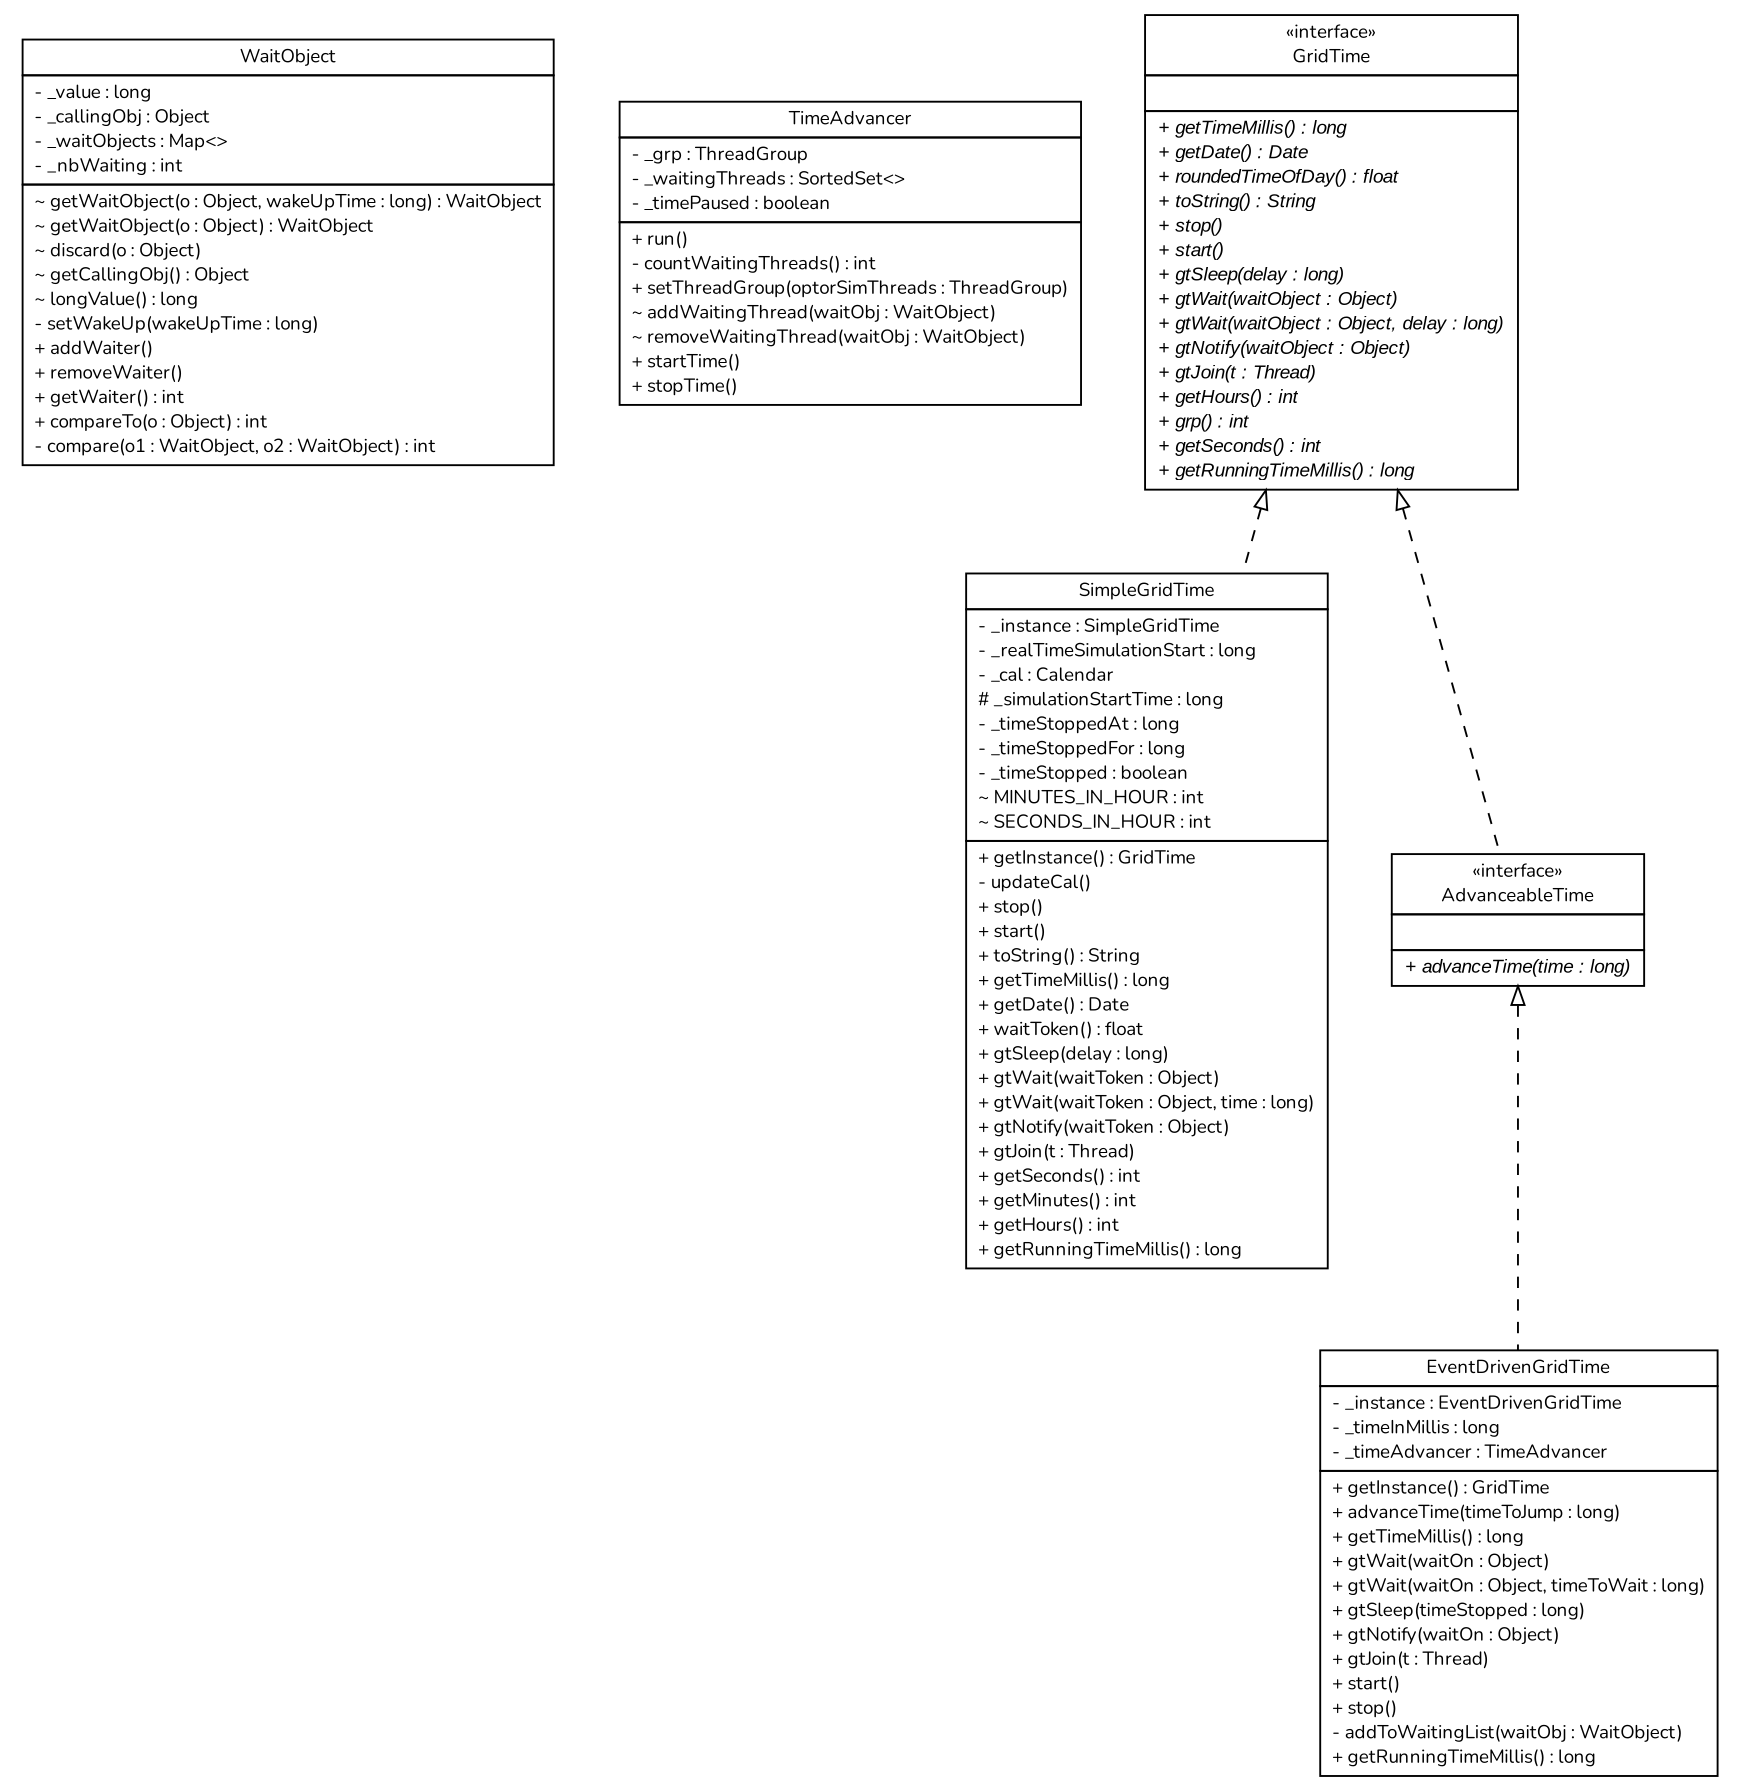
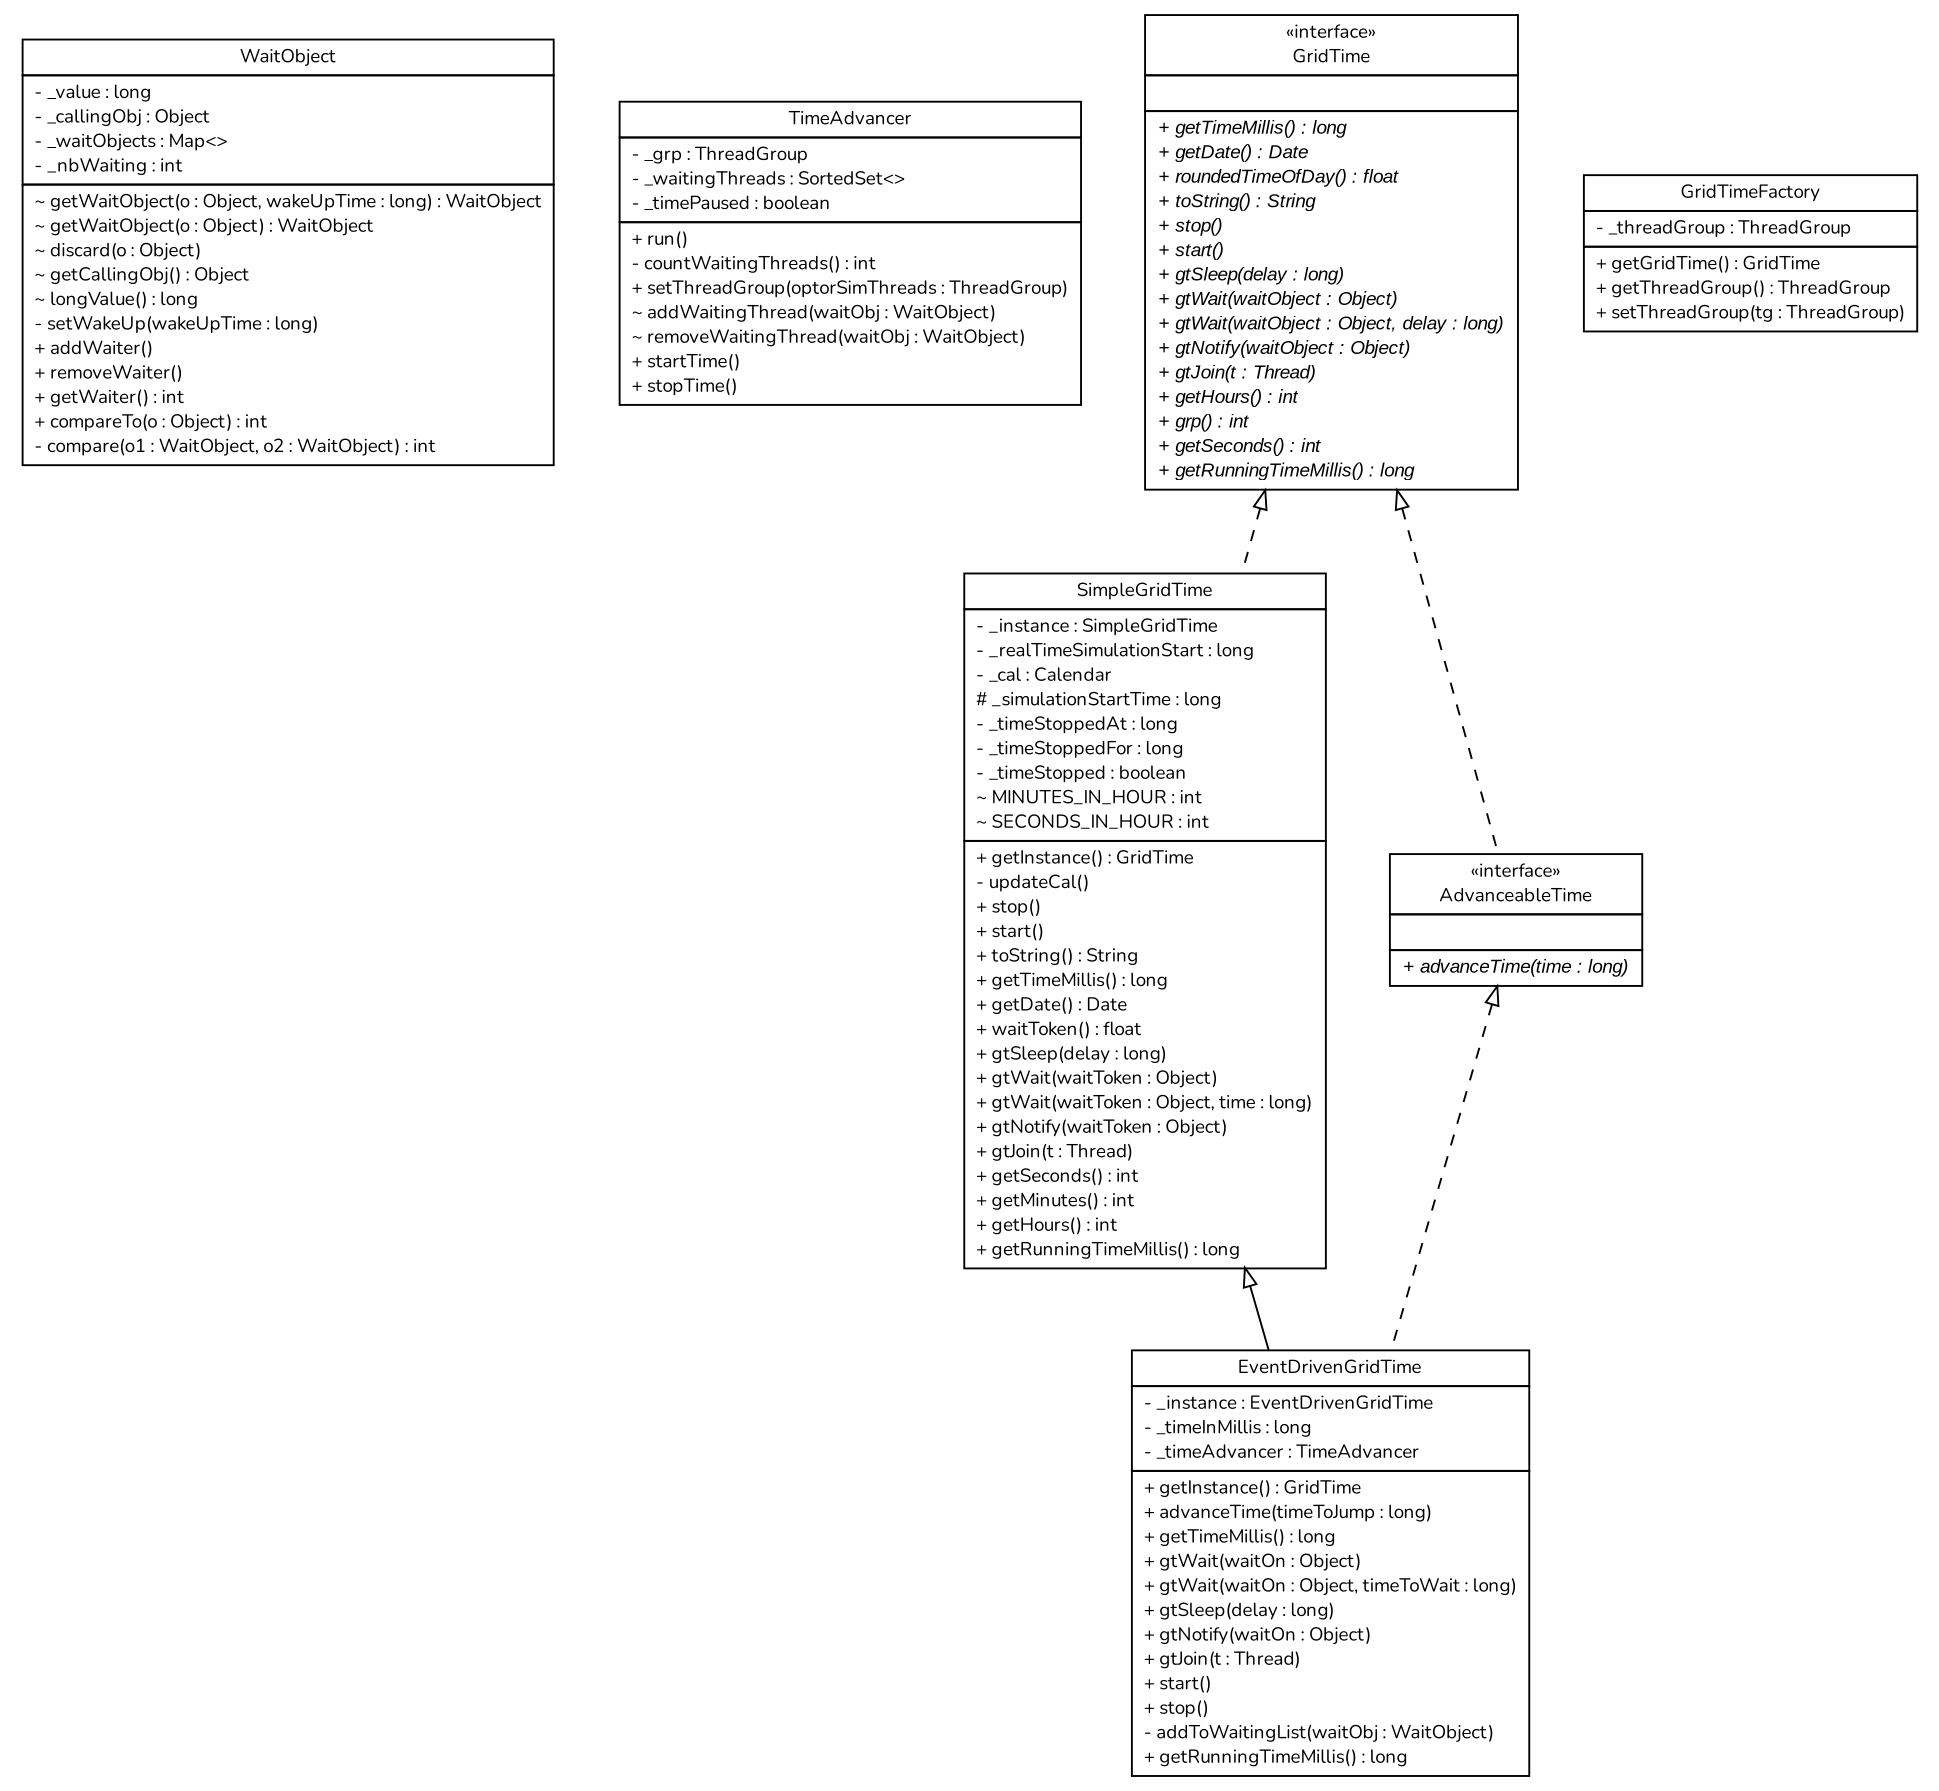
  digraph {
    fontname=Nunito
    nodesep=0.25
    ranksep=0.5
    node [fontcolor=black fontname=Nunito fontsize=10.0 shape=plaintext]
    edge [arrowtail=empty dir=back fontname=Nunito fontsize=10 headport=p labelfontname=arial labelfontsize=10 tailport=p style=dashed]
    n1 [label=<<table title="org.edg.data.replication.optorsim.time.WaitObject" border="0" cellborder="1" cellspacing="0" cellpadding="2" port="p" href="./WaitObject.html"> 		<tr><td><table border="0" cellspacing="0" cellpadding="1"> <tr><td align="center" balign="center"> WaitObject </td></tr> 		</table></td></tr> 		<tr><td><table border="0" cellspacing="0" cellpadding="1"> <tr><td align="left" balign="left"> - _value : long </td></tr> <tr><td align="left" balign="left"> - _callingObj : Object </td></tr> <tr><td align="left" balign="left"> - _waitObjects : Map&lt;&gt; </td></tr> <tr><td align="left" balign="left"> - _nbWaiting : int </td></tr> 		</table></td></tr> 		<tr><td><table border="0" cellspacing="0" cellpadding="1"> <tr><td align="left" balign="left"> ~ getWaitObject(o : Object, wakeUpTime : long) : WaitObject </td></tr> <tr><td align="left" balign="left"> ~ getWaitObject(o : Object) : WaitObject </td></tr> <tr><td align="left" balign="left"> ~ discard(o : Object) </td></tr> <tr><td align="left" balign="left"> ~ getCallingObj() : Object </td></tr> <tr><td align="left" balign="left"> ~ longValue() : long </td></tr> <tr><td align="left" balign="left"> - setWakeUp(wakeUpTime : long) </td></tr> <tr><td align="left" balign="left"> + addWaiter() </td></tr> <tr><td align="left" balign="left"> + removeWaiter() </td></tr> <tr><td align="left" balign="left"> + getWaiter() : int </td></tr> <tr><td align="left" balign="left"> + compareTo(o : Object) : int </td></tr> <tr><td align="left" balign="left"> - compare(o1 : WaitObject, o2 : WaitObject) : int </td></tr> 		</table></td></tr> 		</table>>]
    n2 [label=<<table title="org.edg.data.replication.optorsim.time.TimeAdvancer" border="0" cellborder="1" cellspacing="0" cellpadding="2" port="p" href="./TimeAdvancer.html"> 		<tr><td><table border="0" cellspacing="0" cellpadding="1"> <tr><td align="center" balign="center"> TimeAdvancer </td></tr> 		</table></td></tr> 		<tr><td><table border="0" cellspacing="0" cellpadding="1"> <tr><td align="left" balign="left"> - _grp : ThreadGroup </td></tr> <tr><td align="left" balign="left"> - _waitingThreads : SortedSet&lt;&gt; </td></tr> <tr><td align="left" balign="left"> - _timePaused : boolean </td></tr> 		</table></td></tr> 		<tr><td><table border="0" cellspacing="0" cellpadding="1"> <tr><td align="left" balign="left"> + run() </td></tr> <tr><td align="left" balign="left"> - countWaitingThreads() : int </td></tr> <tr><td align="left" balign="left"> + setThreadGroup(optorSimThreads : ThreadGroup) </td></tr> <tr><td align="left" balign="left"> ~ addWaitingThread(waitObj : WaitObject) </td></tr> <tr><td align="left" balign="left"> ~ removeWaitingThread(waitObj : WaitObject) </td></tr> <tr><td align="left" balign="left"> + startTime() </td></tr> <tr><td align="left" balign="left"> + stopTime() </td></tr> 		</table></td></tr> 		</table>>]
    n3 [label=<<table title="org.edg.data.replication.optorsim.time.SimpleGridTime" border="0" cellborder="1" cellspacing="0" cellpadding="2" port="p" href="./SimpleGridTime.html"> 		<tr><td><table border="0" cellspacing="0" cellpadding="1"> <tr><td align="center" balign="center"> SimpleGridTime </td></tr> 		</table></td></tr> 		<tr><td><table border="0" cellspacing="0" cellpadding="1"> <tr><td align="left" balign="left"> - _instance : SimpleGridTime </td></tr> <tr><td align="left" balign="left"> - _realTimeSimulationStart : long </td></tr> <tr><td align="left" balign="left"> - _cal : Calendar </td></tr> <tr><td align="left" balign="left"> # _simulationStartTime : long </td></tr> <tr><td align="left" balign="left"> - _timeStoppedAt : long </td></tr> <tr><td align="left" balign="left"> - _timeStoppedFor : long </td></tr> <tr><td align="left" balign="left"> - _timeStopped : boolean </td></tr> <tr><td align="left" balign="left"> ~ MINUTES_IN_HOUR : int </td></tr> <tr><td align="left" balign="left"> ~ SECONDS_IN_HOUR : int </td></tr> 		</table></td></tr> 		<tr><td><table border="0" cellspacing="0" cellpadding="1"> <tr><td align="left" balign="left"> + getInstance() : GridTime </td></tr> <tr><td align="left" balign="left"> - updateCal() </td></tr> <tr><td align="left" balign="left"> + stop() </td></tr> <tr><td align="left" balign="left"> + start() </td></tr> <tr><td align="left" balign="left"> + toString() : String </td></tr> <tr><td align="left" balign="left"> + getTimeMillis() : long </td></tr> <tr><td align="left" balign="left"> + getDate() : Date </td></tr> <tr><td align="left" balign="left"> + waitToken() : float </td></tr> <tr><td align="left" balign="left"> + gtSleep(delay : long) </td></tr> <tr><td align="left" balign="left"> + gtWait(waitToken : Object) </td></tr> <tr><td align="left" balign="left"> + gtWait(waitToken : Object, time : long) </td></tr> <tr><td align="left" balign="left"> + gtNotify(waitToken : Object) </td></tr> <tr><td align="left" balign="left"> + gtJoin(t : Thread) </td></tr> <tr><td align="left" balign="left"> + getSeconds() : int </td></tr> <tr><td align="left" balign="left"> + getMinutes() : int </td></tr> <tr><td align="left" balign="left"> + getHours() : int </td></tr> <tr><td align="left" balign="left"> + getRunningTimeMillis() : long </td></tr> 		</table></td></tr> 		</table>>]
-   n4 [label=<<table title="org.edg.data.replication.optorsim.time.EventDrivenGridTime" border="0" cellborder="1" cellspacing="0" cellpadding="2" port="p" href="./EventDrivenGridTime.html"> 		<tr><td><table border="0" cellspacing="0" cellpadding="1"> <tr><td align="center" balign="center"> EventDrivenGridTime </td></tr> 		</table></td></tr> 		<tr><td><table border="0" cellspacing="0" cellpadding="1"> <tr><td align="left" balign="left"> - _instance : EventDrivenGridTime </td></tr> <tr><td align="left" balign="left"> - _timeInMillis : long </td></tr> <tr><td align="left" balign="left"> - _timeAdvancer : TimeAdvancer </td></tr> 		</table></td></tr> 		<tr><td><table border="0" cellspacing="0" cellpadding="1"> <tr><td align="left" balign="left"> + getInstance() : GridTime </td></tr> <tr><td align="left" balign="left"> + advanceTime(timeToJump : long) </td></tr> <tr><td align="left" balign="left"> + getTimeMillis() : long </td></tr> <tr><td align="left" balign="left"> + gtWait(waitOn : Object) </td></tr> <tr><td align="left" balign="left"> + gtWait(waitOn : Object, timeToWait : long) </td></tr> <tr><td align="left" balign="left"> + gtSleep(timeStopped : long) </td></tr> <tr><td align="left" balign="left"> + gtNotify(waitOn : Object) </td></tr> <tr><td align="left" balign="left"> + gtJoin(t : Thread) </td></tr> <tr><td align="left" balign="left"> + start() </td></tr> <tr><td align="left" balign="left"> + stop() </td></tr> <tr><td align="left" balign="left"> - addToWaitingList(waitObj : WaitObject) </td></tr> <tr><td align="left" balign="left"> + getRunningTimeMillis() : long </td></tr> 		</table></td></tr> 		</table>>]
+   n4 [label=<<table title="org.edg.data.replication.optorsim.time.EventDrivenGridTime" border="0" cellborder="1" cellspacing="0" cellpadding="2" port="p" href="./EventDrivenGridTime.html"> 		<tr><td><table border="0" cellspacing="0" cellpadding="1"> <tr><td align="center" balign="center"> EventDrivenGridTime </td></tr> 		</table></td></tr> 		<tr><td><table border="0" cellspacing="0" cellpadding="1"> <tr><td align="left" balign="left"> - _instance : EventDrivenGridTime </td></tr> <tr><td align="left" balign="left"> - _timeInMillis : long </td></tr> <tr><td align="left" balign="left"> - _timeAdvancer : TimeAdvancer </td></tr> 		</table></td></tr> 		<tr><td><table border="0" cellspacing="0" cellpadding="1"> <tr><td align="left" balign="left"> + getInstance() : GridTime </td></tr> <tr><td align="left" balign="left"> + advanceTime(timeToJump : long) </td></tr> <tr><td align="left" balign="left"> + getTimeMillis() : long </td></tr> <tr><td align="left" balign="left"> + gtWait(waitOn : Object) </td></tr> <tr><td align="left" balign="left"> + gtWait(waitOn : Object, timeToWait : long) </td></tr> <tr><td align="left" balign="left"> + gtSleep(delay : long) </td></tr> <tr><td align="left" balign="left"> + gtNotify(waitOn : Object) </td></tr> <tr><td align="left" balign="left"> + gtJoin(t : Thread) </td></tr> <tr><td align="left" balign="left"> + start() </td></tr> <tr><td align="left" balign="left"> + stop() </td></tr> <tr><td align="left" balign="left"> - addToWaitingList(waitObj : WaitObject) </td></tr> <tr><td align="left" balign="left"> + getRunningTimeMillis() : long </td></tr> 		</table></td></tr> 		</table>>]
+   n5 [label=<<table title="org.edg.data.replication.optorsim.time.GridTimeFactory" border="0" cellborder="1" cellspacing="0" cellpadding="2" port="p" href="./GridTimeFactory.html"> 		<tr><td><table border="0" cellspacing="0" cellpadding="1"> <tr><td align="center" balign="center"> GridTimeFactory </td></tr> 		</table></td></tr> 		<tr><td><table border="0" cellspacing="0" cellpadding="1"> <tr><td align="left" balign="left"> - _threadGroup : ThreadGroup </td></tr> 		</table></td></tr> 		<tr><td><table border="0" cellspacing="0" cellpadding="1"> <tr><td align="left" balign="left"> + getGridTime() : GridTime </td></tr> <tr><td align="left" balign="left"> + getThreadGroup() : ThreadGroup </td></tr> <tr><td align="left" balign="left"> + setThreadGroup(tg : ThreadGroup) </td></tr> 		</table></td></tr> 		</table>>]
    n6 [label=<<table title="org.edg.data.replication.optorsim.time.GridTime" border="0" cellborder="1" cellspacing="0" cellpadding="2" port="p" href="./GridTime.html"> 		<tr><td><table border="0" cellspacing="0" cellpadding="1"> <tr><td align="center" balign="center"> &#171;interface&#187; </td></tr> <tr><td align="center" balign="center"> GridTime </td></tr> 		</table></td></tr> 		<tr><td><table border="0" cellspacing="0" cellpadding="1"> <tr><td align="left" balign="left">  </td></tr> 		</table></td></tr> 		<tr><td><table border="0" cellspacing="0" cellpadding="1"> <tr><td align="left" balign="left"><font face="arial italic" point-size="10.0"> + getTimeMillis() : long </font></td></tr> <tr><td align="left" balign="left"><font face="arial italic" point-size="10.0"> + getDate() : Date </font></td></tr> <tr><td align="left" balign="left"><font face="arial italic" point-size="10.0"> + roundedTimeOfDay() : float </font></td></tr> <tr><td align="left" balign="left"><font face="arial italic" point-size="10.0"> + toString() : String </font></td></tr> <tr><td align="left" balign="left"><font face="arial italic" point-size="10.0"> + stop() </font></td></tr> <tr><td align="left" balign="left"><font face="arial italic" point-size="10.0"> + start() </font></td></tr> <tr><td align="left" balign="left"><font face="arial italic" point-size="10.0"> + gtSleep(delay : long) </font></td></tr> <tr><td align="left" balign="left"><font face="arial italic" point-size="10.0"> + gtWait(waitObject : Object) </font></td></tr> <tr><td align="left" balign="left"><font face="arial italic" point-size="10.0"> + gtWait(waitObject : Object, delay : long) </font></td></tr> <tr><td align="left" balign="left"><font face="arial italic" point-size="10.0"> + gtNotify(waitObject : Object) </font></td></tr> <tr><td align="left" balign="left"><font face="arial italic" point-size="10.0"> + gtJoin(t : Thread) </font></td></tr> <tr><td align="left" balign="left"><font face="arial italic" point-size="10.0"> + getHours() : int </font></td></tr> <tr><td align="left" balign="left"><font face="arial italic" point-size="10.0"> + grp() : int </font></td></tr> <tr><td align="left" balign="left"><font face="arial italic" point-size="10.0"> + getSeconds() : int </font></td></tr> <tr><td align="left" balign="left"><font face="arial italic" point-size="10.0"> + getRunningTimeMillis() : long </font></td></tr> 		</table></td></tr> 		</table>>]
    n7 [label=<<table title="org.edg.data.replication.optorsim.time.AdvanceableTime" border="0" cellborder="1" cellspacing="0" cellpadding="2" port="p" href="./AdvanceableTime.html"> 		<tr><td><table border="0" cellspacing="0" cellpadding="1"> <tr><td align="center" balign="center"> &#171;interface&#187; </td></tr> <tr><td align="center" balign="center"> AdvanceableTime </td></tr> 		</table></td></tr> 		<tr><td><table border="0" cellspacing="0" cellpadding="1"> <tr><td align="left" balign="left">  </td></tr> 		</table></td></tr> 		<tr><td><table border="0" cellspacing="0" cellpadding="1"> <tr><td align="left" balign="left"><font face="arial italic" point-size="10.0"> + advanceTime(time : long) </font></td></tr> 		</table></td></tr> 		</table>>]
+   n3 -> n4 [style=""]
    n6 -> n3
    n6 -> n7
    n7 -> n4
  }
